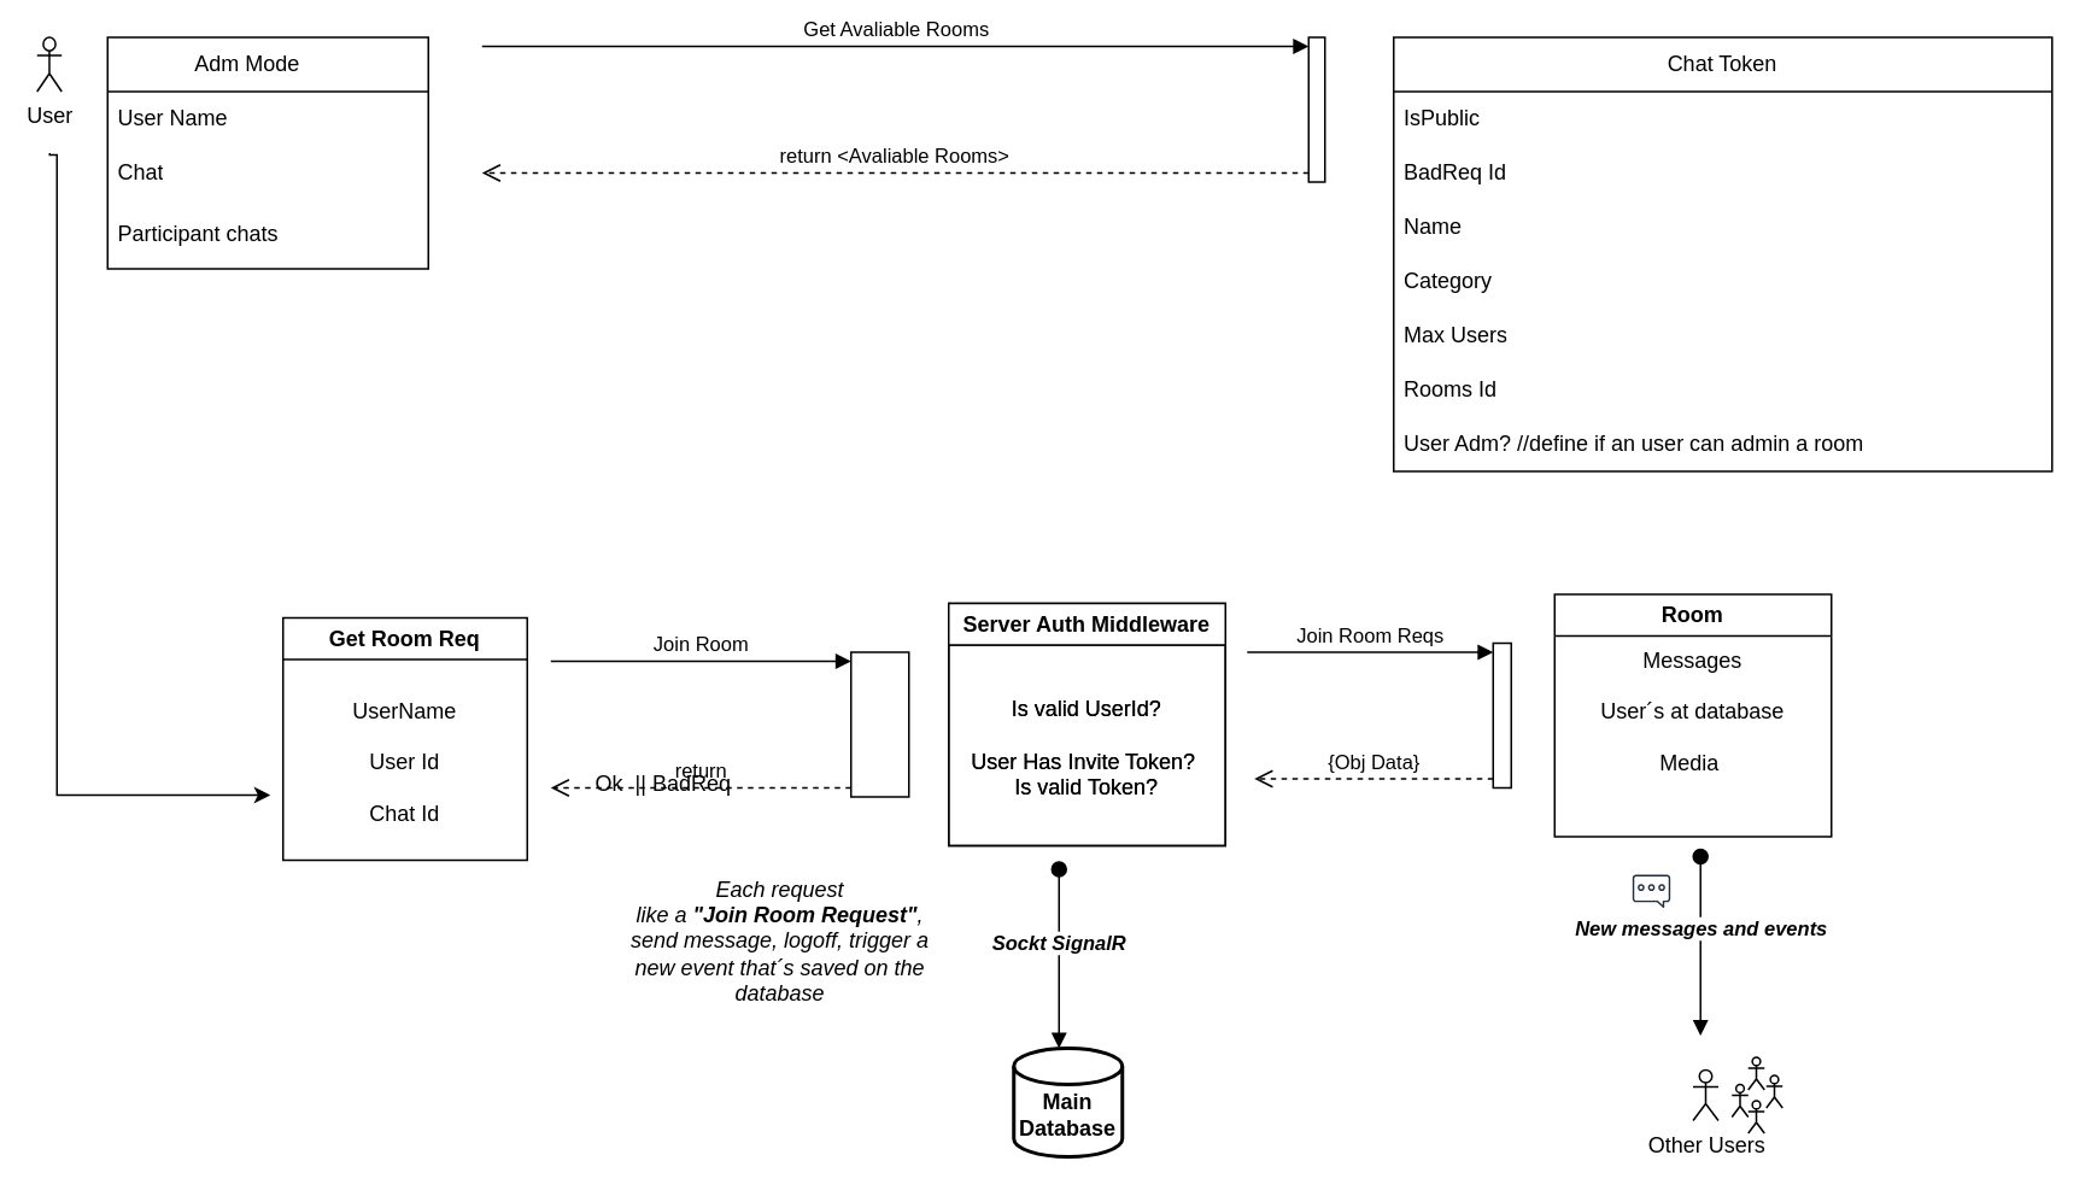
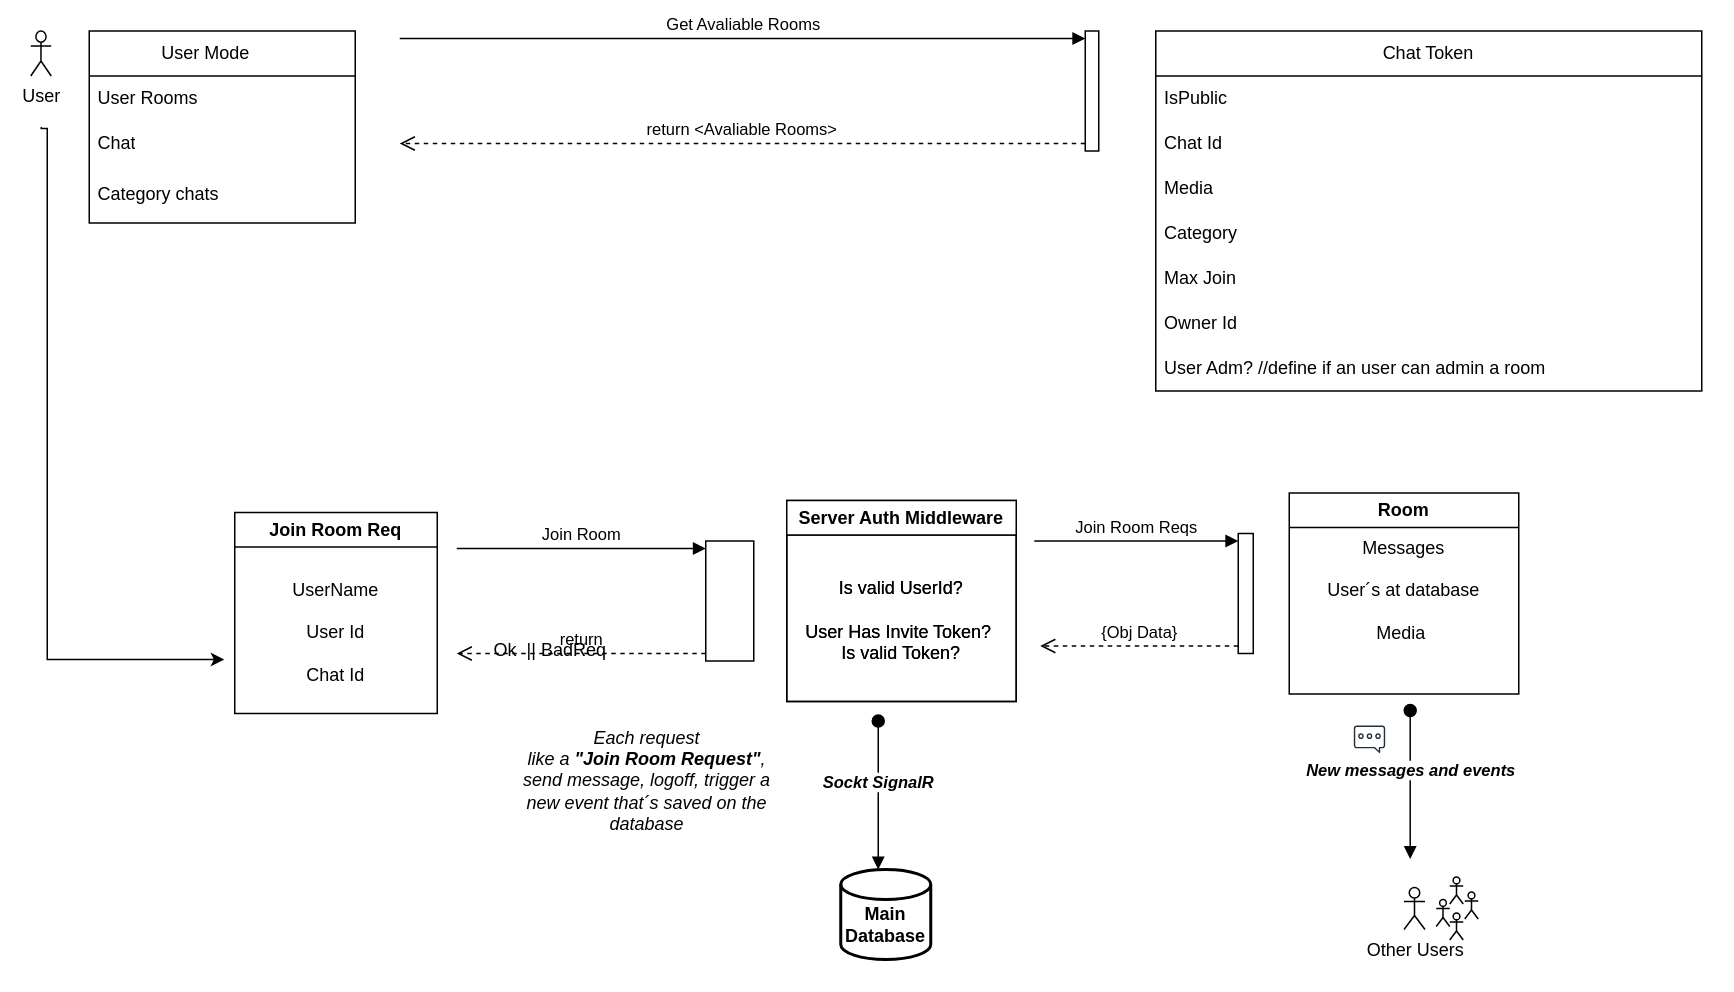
  <mxCell id="0" />
  <mxCell id="1" parent="0" />
  <mxCell id="2" value="Chat Token" style="swimlane;fontStyle=0;childLayout=stackLayout;horizontal=1;startSize=30;horizontalStack=0;resizeParent=1;resizeParentMax=0;resizeLast=0;collapsible=1;marginBottom=0;whiteSpace=wrap;html=1;" vertex="1" parent="1"><mxGeometry x="770" y="20" width="364" height="240" as="geometry" /></mxCell>
  <mxCell id="3" value="IsPublic" style="text;strokeColor=none;fillColor=none;align=left;verticalAlign=middle;spacingLeft=4;spacingRight=4;overflow=hidden;points=[[0,0.5],[1,0.5]];portConstraint=eastwest;rotatable=0;whiteSpace=wrap;html=1;" vertex="1" parent="2"><mxGeometry y="30" width="364" height="30" as="geometry" /></mxCell>
- <mxCell id="4" value="BadReq Id" style="text;strokeColor=none;fillColor=none;align=left;verticalAlign=middle;spacingLeft=4;spacingRight=4;overflow=hidden;points=[[0,0.5],[1,0.5]];portConstraint=eastwest;rotatable=0;whiteSpace=wrap;html=1;" vertex="1" parent="2"><mxGeometry y="60" width="364" height="30" as="geometry" /></mxCell>
- <mxCell id="5" value="Name&lt;span style=&quot;white-space: pre;&quot;&gt;&#09;&lt;/span&gt;" style="text;strokeColor=none;fillColor=none;align=left;verticalAlign=middle;spacingLeft=4;spacingRight=4;overflow=hidden;points=[[0,0.5],[1,0.5]];portConstraint=eastwest;rotatable=0;whiteSpace=wrap;html=1;" vertex="1" parent="2"><mxGeometry y="90" width="364" height="30" as="geometry" /></mxCell>
+ <mxCell id="4" value="Chat Id" style="text;strokeColor=none;fillColor=none;align=left;verticalAlign=middle;spacingLeft=4;spacingRight=4;overflow=hidden;points=[[0,0.5],[1,0.5]];portConstraint=eastwest;rotatable=0;whiteSpace=wrap;html=1;" vertex="1" parent="2"><mxGeometry y="60" width="364" height="30" as="geometry" /></mxCell>
+ <mxCell id="5" value="Media&lt;span style=&quot;white-space: pre;&quot;&gt;&#09;&lt;/span&gt;" style="text;strokeColor=none;fillColor=none;align=left;verticalAlign=middle;spacingLeft=4;spacingRight=4;overflow=hidden;points=[[0,0.5],[1,0.5]];portConstraint=eastwest;rotatable=0;whiteSpace=wrap;html=1;" vertex="1" parent="2"><mxGeometry y="90" width="364" height="30" as="geometry" /></mxCell>
  <mxCell id="6" value="Category" style="text;strokeColor=none;fillColor=none;align=left;verticalAlign=middle;spacingLeft=4;spacingRight=4;overflow=hidden;points=[[0,0.5],[1,0.5]];portConstraint=eastwest;rotatable=0;whiteSpace=wrap;html=1;" vertex="1" parent="2"><mxGeometry y="120" width="364" height="30" as="geometry" /></mxCell>
- <mxCell id="7" value="Max Users" style="text;strokeColor=none;fillColor=none;align=left;verticalAlign=middle;spacingLeft=4;spacingRight=4;overflow=hidden;points=[[0,0.5],[1,0.5]];portConstraint=eastwest;rotatable=0;whiteSpace=wrap;html=1;" vertex="1" parent="2"><mxGeometry y="150" width="364" height="30" as="geometry" /></mxCell>
- <mxCell id="8" value="Rooms Id" style="text;strokeColor=none;fillColor=none;align=left;verticalAlign=middle;spacingLeft=4;spacingRight=4;overflow=hidden;points=[[0,0.5],[1,0.5]];portConstraint=eastwest;rotatable=0;whiteSpace=wrap;html=1;" vertex="1" parent="2"><mxGeometry y="180" width="364" height="30" as="geometry" /></mxCell>
+ <mxCell id="7" value="Max Join" style="text;strokeColor=none;fillColor=none;align=left;verticalAlign=middle;spacingLeft=4;spacingRight=4;overflow=hidden;points=[[0,0.5],[1,0.5]];portConstraint=eastwest;rotatable=0;whiteSpace=wrap;html=1;" vertex="1" parent="2"><mxGeometry y="150" width="364" height="30" as="geometry" /></mxCell>
+ <mxCell id="8" value="Owner Id" style="text;strokeColor=none;fillColor=none;align=left;verticalAlign=middle;spacingLeft=4;spacingRight=4;overflow=hidden;points=[[0,0.5],[1,0.5]];portConstraint=eastwest;rotatable=0;whiteSpace=wrap;html=1;" vertex="1" parent="2"><mxGeometry y="180" width="364" height="30" as="geometry" /></mxCell>
  <mxCell id="9" value="User Adm? //define if an user can admin a room" style="text;strokeColor=none;fillColor=none;align=left;verticalAlign=middle;spacingLeft=4;spacingRight=4;overflow=hidden;points=[[0,0.5],[1,0.5]];portConstraint=eastwest;rotatable=0;whiteSpace=wrap;html=1;" vertex="1" parent="2"><mxGeometry y="210" width="364" height="30" as="geometry" /></mxCell>
  <mxCell id="10" style="rounded=0;orthogonalLoop=1;jettySize=auto;html=1;edgeStyle=orthogonalEdgeStyle;" edge="1" parent="1"><mxGeometry relative="1" as="geometry"><mxPoint x="149" y="439" as="targetPoint" /><mxPoint x="27" y="84" as="sourcePoint" /><Array as="points"><mxPoint x="31" y="85" /><mxPoint x="31" y="439" /></Array></mxGeometry></mxCell>
  <mxCell id="11" value="User" style="shape=umlActor;verticalLabelPosition=bottom;verticalAlign=top;html=1;outlineConnect=0;" vertex="1" parent="1"><mxGeometry x="20" y="20" width="13.64" height="30" as="geometry" /></mxCell>
- <mxCell id="12" value="Adm Mode&lt;span style=&quot;white-space: pre;&quot;&gt;&#09;&lt;/span&gt;" style="swimlane;fontStyle=0;childLayout=stackLayout;horizontal=1;startSize=30;horizontalStack=0;resizeParent=1;resizeParentMax=0;resizeLast=0;collapsible=1;marginBottom=0;whiteSpace=wrap;html=1;" vertex="1" parent="1"><mxGeometry x="59" y="20" width="177.33" height="128" as="geometry" /></mxCell>
- <mxCell id="13" value="User Name&lt;span style=&quot;white-space: pre;&quot;&gt;&#09;&lt;/span&gt;" style="text;strokeColor=none;fillColor=none;align=left;verticalAlign=middle;spacingLeft=4;spacingRight=4;overflow=hidden;points=[[0,0.5],[1,0.5]];portConstraint=eastwest;rotatable=0;whiteSpace=wrap;html=1;" vertex="1" parent="12"><mxGeometry y="30" width="177.33" height="30" as="geometry" /></mxCell>
+ <mxCell id="12" value="User Mode&lt;span style=&quot;white-space: pre;&quot;&gt;&#09;&lt;/span&gt;" style="swimlane;fontStyle=0;childLayout=stackLayout;horizontal=1;startSize=30;horizontalStack=0;resizeParent=1;resizeParentMax=0;resizeLast=0;collapsible=1;marginBottom=0;whiteSpace=wrap;html=1;" vertex="1" parent="1"><mxGeometry x="59" y="20" width="177.33" height="128" as="geometry" /></mxCell>
+ <mxCell id="13" value="User Rooms&lt;span style=&quot;white-space: pre;&quot;&gt;&#09;&lt;/span&gt;" style="text;strokeColor=none;fillColor=none;align=left;verticalAlign=middle;spacingLeft=4;spacingRight=4;overflow=hidden;points=[[0,0.5],[1,0.5]];portConstraint=eastwest;rotatable=0;whiteSpace=wrap;html=1;" vertex="1" parent="12"><mxGeometry y="30" width="177.33" height="30" as="geometry" /></mxCell>
  <mxCell id="14" value="Chat" style="text;strokeColor=none;fillColor=none;align=left;verticalAlign=middle;spacingLeft=4;spacingRight=4;overflow=hidden;points=[[0,0.5],[1,0.5]];portConstraint=eastwest;rotatable=0;whiteSpace=wrap;html=1;" vertex="1" parent="12"><mxGeometry y="60" width="177.33" height="30" as="geometry" /></mxCell>
- <mxCell id="15" value="Participant chats" style="text;strokeColor=none;fillColor=none;align=left;verticalAlign=middle;spacingLeft=4;spacingRight=4;overflow=hidden;points=[[0,0.5],[1,0.5]];portConstraint=eastwest;rotatable=0;whiteSpace=wrap;html=1;" vertex="1" parent="12"><mxGeometry y="90" width="177.33" height="38" as="geometry" /></mxCell>
+ <mxCell id="15" value="Category chats" style="text;strokeColor=none;fillColor=none;align=left;verticalAlign=middle;spacingLeft=4;spacingRight=4;overflow=hidden;points=[[0,0.5],[1,0.5]];portConstraint=eastwest;rotatable=0;whiteSpace=wrap;html=1;" vertex="1" parent="12"><mxGeometry y="90" width="177.33" height="38" as="geometry" /></mxCell>
  <mxCell id="16" value="" style="html=1;points=[[0,0,0,0,5],[0,1,0,0,-5],[1,0,0,0,5],[1,1,0,0,-5]];perimeter=orthogonalPerimeter;outlineConnect=0;targetShapes=umlLifeline;portConstraint=eastwest;newEdgeStyle={&quot;curved&quot;:0,&quot;rounded&quot;:0};" vertex="1" parent="1"><mxGeometry x="723" y="20" width="9" height="80" as="geometry" /></mxCell>
  <mxCell id="17" value="Get Avaliable Rooms" style="html=1;verticalAlign=bottom;endArrow=block;curved=0;rounded=0;entryX=0;entryY=0;entryDx=0;entryDy=5;" edge="1" target="16" parent="1"><mxGeometry relative="1" as="geometry"><mxPoint x="266" y="25" as="sourcePoint" /></mxGeometry></mxCell>
  <mxCell id="18" value="return &amp;lt;Avaliable Rooms&amp;gt;" style="html=1;verticalAlign=bottom;endArrow=open;dashed=1;endSize=8;curved=0;rounded=0;exitX=0;exitY=1;exitDx=0;exitDy=-5;" edge="1" source="16" parent="1"><mxGeometry relative="1" as="geometry"><mxPoint x="266" y="95" as="targetPoint" /></mxGeometry></mxCell>
- <mxCell id="19" value="Get Room Req" style="swimlane;whiteSpace=wrap;html=1;" vertex="1" parent="1"><mxGeometry x="156" y="341" width="135" height="134" as="geometry" /></mxCell>
+ <mxCell id="19" value="Join Room Req" style="swimlane;whiteSpace=wrap;html=1;" vertex="1" parent="1"><mxGeometry x="156" y="341" width="135" height="134" as="geometry" /></mxCell>
  <mxCell id="20" value="UserName&lt;br&gt;&lt;br&gt;User Id&lt;br&gt;&lt;br&gt;Chat Id" style="text;strokeColor=none;align=center;fillColor=none;html=1;verticalAlign=middle;whiteSpace=wrap;rounded=0;" vertex="1" parent="19"><mxGeometry x="1" y="37" width="133" height="86" as="geometry" /></mxCell>
  <mxCell id="21" value="Server Auth Middleware" style="swimlane;whiteSpace=wrap;html=1;" vertex="1" parent="1"><mxGeometry x="524" y="333" width="153" height="134" as="geometry" /></mxCell>
  <mxCell id="22" value="Is valid UserId?&lt;br&gt;&lt;br&gt;User Has Invite Token?&amp;nbsp;&lt;br&gt;Is valid Token?" style="text;strokeColor=none;align=center;fillColor=none;html=1;verticalAlign=middle;whiteSpace=wrap;rounded=0;" vertex="1" parent="21"><mxGeometry x="10" y="37" width="133" height="86" as="geometry" /></mxCell>
  <mxCell id="23" value="Server Auth Middleware" style="swimlane;whiteSpace=wrap;html=1;" vertex="1" parent="21"><mxGeometry width="153" height="134" as="geometry" /></mxCell>
  <mxCell id="24" value="Is valid UserId?&lt;br&gt;&lt;br&gt;User Has Invite Token?&amp;nbsp;&lt;br&gt;Is valid Token?" style="text;strokeColor=none;align=center;fillColor=none;html=1;verticalAlign=middle;whiteSpace=wrap;rounded=0;" vertex="1" parent="23"><mxGeometry x="10" y="37" width="133" height="86" as="geometry" /></mxCell>
  <mxCell id="25" value="" style="html=1;points=[[0,0,0,0,5],[0,1,0,0,-5],[1,0,0,0,5],[1,1,0,0,-5]];perimeter=orthogonalPerimeter;outlineConnect=0;targetShapes=umlLifeline;portConstraint=eastwest;newEdgeStyle={&quot;curved&quot;:0,&quot;rounded&quot;:0};" vertex="1" parent="1"><mxGeometry x="470" y="360" width="32" height="80" as="geometry" /></mxCell>
  <mxCell id="26" value="Join Room" style="html=1;verticalAlign=bottom;endArrow=block;curved=0;rounded=0;entryX=0;entryY=0;entryDx=0;entryDy=5;" edge="1" target="25" parent="1"><mxGeometry relative="1" as="geometry"><mxPoint x="304" y="365" as="sourcePoint" /></mxGeometry></mxCell>
  <mxCell id="27" value="return" style="html=1;verticalAlign=bottom;endArrow=open;dashed=1;endSize=8;curved=0;rounded=0;exitX=0;exitY=1;exitDx=0;exitDy=-5;" edge="1" source="25" parent="1"><mxGeometry relative="1" as="geometry"><mxPoint x="304" y="435" as="targetPoint" /></mxGeometry></mxCell>
  <mxCell id="28" value="Ok&amp;nbsp; || BadReq" style="text;strokeColor=none;align=center;fillColor=none;html=1;verticalAlign=middle;whiteSpace=wrap;rounded=0;" vertex="1" parent="1"><mxGeometry x="323" y="418" width="87" height="30" as="geometry" /></mxCell>
  <mxCell id="29" value="Room" style="swimlane;whiteSpace=wrap;html=1;" vertex="1" parent="1"><mxGeometry x="859" y="328" width="153" height="134" as="geometry" /></mxCell>
  <mxCell id="30" value="Messages&lt;br&gt;&lt;br&gt;User´s at database&lt;br&gt;&lt;br&gt;Media&amp;nbsp;" style="text;strokeColor=none;align=center;fillColor=none;html=1;verticalAlign=middle;whiteSpace=wrap;rounded=0;" vertex="1" parent="29"><mxGeometry x="10" y="22" width="133" height="86" as="geometry" /></mxCell>
  <mxCell id="31" value="" style="html=1;points=[[0,0,0,0,5],[0,1,0,0,-5],[1,0,0,0,5],[1,1,0,0,-5]];perimeter=orthogonalPerimeter;outlineConnect=0;targetShapes=umlLifeline;portConstraint=eastwest;newEdgeStyle={&quot;curved&quot;:0,&quot;rounded&quot;:0};" vertex="1" parent="1"><mxGeometry x="825" y="355" width="10" height="80" as="geometry" /></mxCell>
  <mxCell id="32" value="Join Room Reqs" style="html=1;verticalAlign=bottom;endArrow=block;curved=0;rounded=0;entryX=0;entryY=0;entryDx=0;entryDy=5;" edge="1" target="31" parent="1"><mxGeometry relative="1" as="geometry"><mxPoint x="689" y="360" as="sourcePoint" /></mxGeometry></mxCell>
  <mxCell id="33" value="{Obj Data}" style="html=1;verticalAlign=bottom;endArrow=open;dashed=1;endSize=8;curved=0;rounded=0;exitX=0;exitY=1;exitDx=0;exitDy=-5;" edge="1" source="31" parent="1"><mxGeometry relative="1" as="geometry"><mxPoint x="693" y="430" as="targetPoint" /></mxGeometry></mxCell>
  <mxCell id="34" value="&lt;i&gt;&lt;b&gt;Sockt SignalR&lt;/b&gt;&lt;/i&gt;" style="html=1;verticalAlign=bottom;startArrow=oval;startFill=1;endArrow=block;startSize=8;curved=0;rounded=0;" edge="1" parent="1"><mxGeometry width="60" relative="1" as="geometry"><mxPoint x="585" y="480" as="sourcePoint" /><mxPoint x="585" y="579" as="targetPoint" /></mxGeometry></mxCell>
  <mxCell id="35" value="&lt;i&gt;Each request&lt;br&gt;like a &lt;b&gt;&quot;Join Room Request&quot;&lt;/b&gt;,&lt;br&gt;send message, logoff, trigger a new event that´s saved on the database&lt;/i&gt;" style="text;strokeColor=none;align=center;fillColor=none;html=1;verticalAlign=middle;whiteSpace=wrap;rounded=0;" vertex="1" parent="1"><mxGeometry x="338" y="473" width="186" height="93" as="geometry" /></mxCell>
  <mxCell id="36" value="&lt;b&gt;&lt;br&gt;Main&lt;br&gt;Database&lt;/b&gt;" style="strokeWidth=2;html=1;shape=mxgraph.flowchart.database;whiteSpace=wrap;" vertex="1" parent="1"><mxGeometry x="560" y="579" width="60" height="60" as="geometry" /></mxCell>
  <mxCell id="37" value="Other Users" style="shape=umlActor;verticalLabelPosition=bottom;verticalAlign=top;html=1;outlineConnect=0;" vertex="1" parent="1"><mxGeometry x="935.5" y="591" width="14" height="28" as="geometry" /></mxCell>
  <mxCell id="38" value="" style="sketch=0;outlineConnect=0;fontColor=#232F3E;gradientColor=none;fillColor=#232F3D;strokeColor=none;dashed=0;verticalLabelPosition=bottom;verticalAlign=top;align=center;html=1;fontSize=12;fontStyle=0;aspect=fixed;pointerEvents=1;shape=mxgraph.aws4.chat;direction=east;" vertex="1" parent="1"><mxGeometry x="902" y="483" width="21" height="18.31" as="geometry" /></mxCell>
  <mxCell id="39" value="&lt;i&gt;&lt;b&gt;New messages and events&lt;/b&gt;&lt;/i&gt;" style="html=1;verticalAlign=bottom;startArrow=oval;startFill=1;endArrow=block;startSize=8;curved=0;rounded=0;" edge="1" parent="1"><mxGeometry x="-0.004" width="60" relative="1" as="geometry"><mxPoint x="939.64" y="473" as="sourcePoint" /><mxPoint x="939.64" y="572" as="targetPoint" /><mxPoint as="offset" /></mxGeometry></mxCell>
  <mxCell id="40" value="" style="shape=umlActor;verticalLabelPosition=bottom;verticalAlign=top;html=1;outlineConnect=0;" vertex="1" parent="1"><mxGeometry x="966" y="584" width="9" height="18" as="geometry" /></mxCell>
  <mxCell id="41" value="" style="shape=umlActor;verticalLabelPosition=bottom;verticalAlign=top;html=1;outlineConnect=0;" vertex="1" parent="1"><mxGeometry x="976" y="594" width="9" height="18" as="geometry" /></mxCell>
  <mxCell id="42" value="" style="shape=umlActor;verticalLabelPosition=bottom;verticalAlign=top;html=1;outlineConnect=0;" vertex="1" parent="1"><mxGeometry x="957" y="599" width="9" height="18" as="geometry" /></mxCell>
  <mxCell id="43" value="" style="shape=umlActor;verticalLabelPosition=bottom;verticalAlign=top;html=1;outlineConnect=0;" vertex="1" parent="1"><mxGeometry x="966" y="608" width="9" height="18" as="geometry" /></mxCell>
